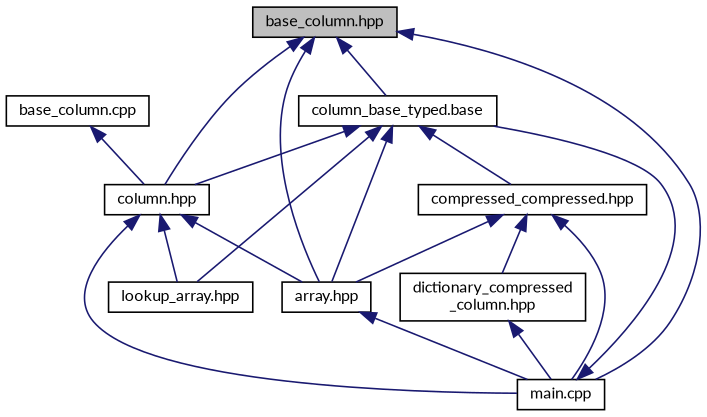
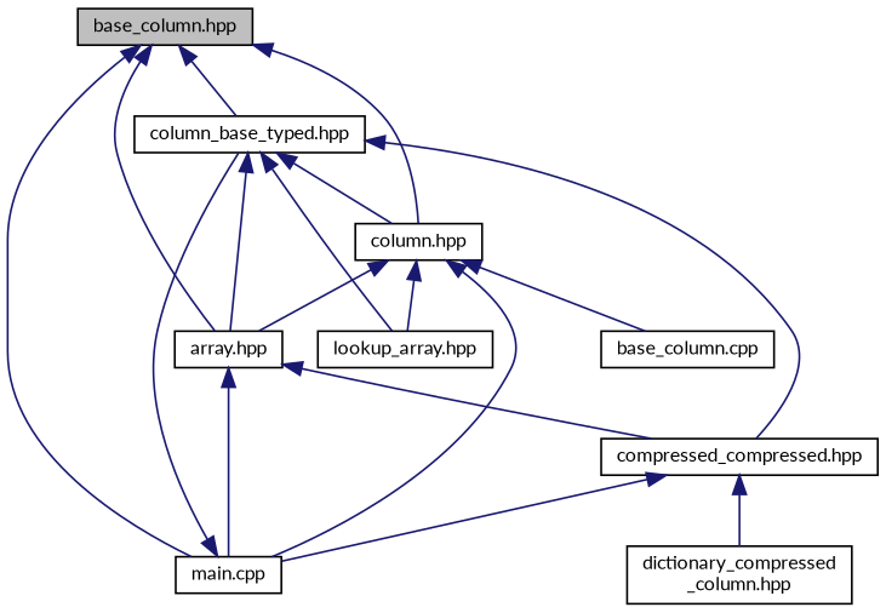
  digraph {
    fontname=Lato
    node [color=black fillcolor=white fontname=Lato fontsize=10 shape=record style=filled]
    edge [color=midnightblue dir=back fontname=Lato fontsize=10 labelfontname=Helvetica labelfontsize=10 style=solid]
    n1 [fillcolor=grey75 fontcolor=black height=0.2 label="base_column.hpp" width=0.4]
-   n2 [height=0.2 label="column_base_typed.base" width=0.4]
+   n2 [height=0.2 label="column_base_typed.hpp" width=0.4]
    n3 [height=0.2 label="main.cpp" width=0.4]
    n4 [height=0.2 label="array.hpp" width=0.4]
    n5 [height=0.2 label="column.hpp" width=0.4]
    n6 [height=0.2 label="base_column.cpp" width=0.4]
    n7 [height=0.2 label="lookup_array.hpp" width=0.4]
    n8 [height=0.2 label="compressed_compressed.hpp" width=0.4]
    n9 [height=0.2 label="dictionary_compressed\l_column.hpp" width=0.4]
    n1 -> n2
    n1 -> n3
    n1 -> n4
    n1 -> n5
    n2 -> n4
    n2 -> n5
    n2 -> n7
    n2 -> n8
    n3 -> n2
    n4 -> n3
    n5 -> n3
    n5 -> n4
-   n6 -> n5
+   n5 -> n6
    n5 -> n7
    n8 -> n3
-   n8 -> n4
+   n4 -> n8
    n8 -> n9
-   n9 -> n3
  }
